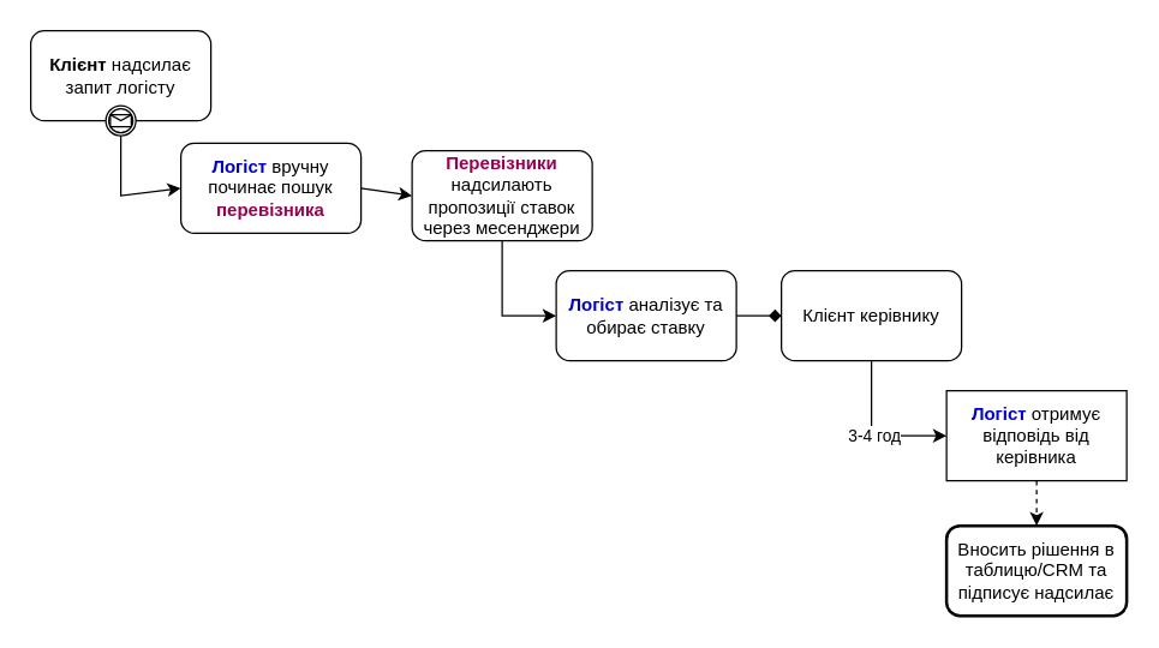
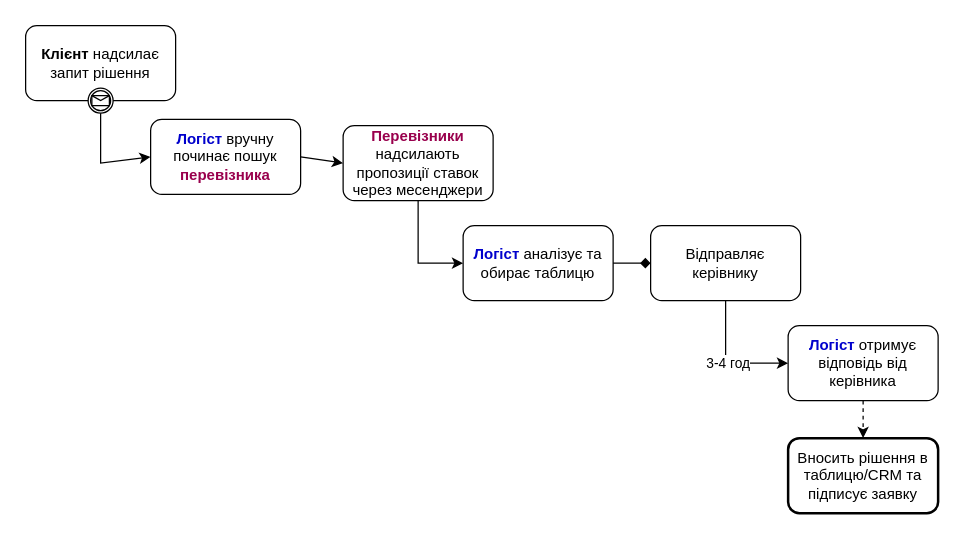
  <mxCell id="0" />
  <mxCell id="1" parent="0" />
- <mxCell id="2" value="&lt;b&gt;Клієнт &lt;/b&gt;надсилає запит логісту" style="rounded=1;whiteSpace=wrap;html=1;" vertex="1" parent="1"><mxGeometry x="20" y="20" width="120" height="60" as="geometry" /></mxCell>
+ <mxCell id="2" value="&lt;b&gt;Клієнт &lt;/b&gt;надсилає запит рішення" style="rounded=1;whiteSpace=wrap;html=1;" vertex="1" parent="1"><mxGeometry x="20" y="20" width="120" height="60" as="geometry" /></mxCell>
  <mxCell id="3" value="" style="points=[[0.145,0.145,0],[0.5,0,0],[0.855,0.145,0],[1,0.5,0],[0.855,0.855,0],[0.5,1,0],[0.145,0.855,0],[0,0.5,0]];shape=mxgraph.bpmn.event;html=1;verticalLabelPosition=bottom;labelBackgroundColor=#ffffff;verticalAlign=top;align=center;perimeter=ellipsePerimeter;outlineConnect=0;aspect=fixed;outline=catching;symbol=message;" vertex="1" parent="1"><mxGeometry x="70" y="70" width="20" height="20" as="geometry" /></mxCell>
  <mxCell id="4" value="&lt;b&gt;&lt;font style=&quot;color: rgb(0, 0, 204);&quot;&gt;Логіст &lt;/font&gt;&lt;/b&gt;вручну починає пошук &lt;b&gt;&lt;font style=&quot;color: rgb(153, 0, 77);&quot;&gt;перевізника&lt;/font&gt;&lt;/b&gt;" style="rounded=1;whiteSpace=wrap;html=1;" vertex="1" parent="1"><mxGeometry x="120" y="95" width="120" height="60" as="geometry" /></mxCell>
  <mxCell id="5" value="" style="endArrow=classic;html=1;rounded=0;exitX=0.5;exitY=1;exitDx=0;exitDy=0;exitPerimeter=0;entryX=0;entryY=0.5;entryDx=0;entryDy=0;" edge="1" parent="1" source="3" target="4"><mxGeometry width="50" height="50" relative="1" as="geometry"><mxPoint x="310" y="210" as="sourcePoint" /><mxPoint x="360" y="160" as="targetPoint" /><Array as="points"><mxPoint x="80" y="130" /></Array></mxGeometry></mxCell>
  <mxCell id="6" value="&lt;font&gt;&lt;b style=&quot;color: light-dark(rgb(153, 0, 77), rgb(255, 172, 238));&quot;&gt;Перевізники &lt;/b&gt;&lt;font style=&quot;color: rgb(0, 0, 0);&quot;&gt;надсилають пропозиції ставок через месенджери&lt;/font&gt;&lt;/font&gt;" style="rounded=1;whiteSpace=wrap;html=1;" vertex="1" parent="1"><mxGeometry x="274" y="100" width="120" height="60" as="geometry" /></mxCell>
  <mxCell id="7" value="" style="endArrow=classic;html=1;rounded=0;exitX=1;exitY=0.5;exitDx=0;exitDy=0;entryX=0;entryY=0.5;entryDx=0;entryDy=0;" edge="1" parent="1" source="4" target="6"><mxGeometry width="50" height="50" relative="1" as="geometry"><mxPoint x="310" y="210" as="sourcePoint" /><mxPoint x="360" y="160" as="targetPoint" /></mxGeometry></mxCell>
- <mxCell id="8" value="&lt;font&gt;&lt;b style=&quot;color: light-dark(rgb(0, 0, 204), rgb(212, 212, 255));&quot;&gt;Логіст&lt;/b&gt;&lt;font style=&quot;color: rgb(0, 0, 0);&quot;&gt; аналізує та обирає ставку&lt;/font&gt;&lt;/font&gt;" style="rounded=1;whiteSpace=wrap;html=1;" vertex="1" parent="1"><mxGeometry x="370" y="180" width="120" height="60" as="geometry" /></mxCell>
+ <mxCell id="8" value="&lt;font&gt;&lt;b style=&quot;color: light-dark(rgb(0, 0, 204), rgb(212, 212, 255));&quot;&gt;Логіст&lt;/b&gt;&lt;font style=&quot;color: rgb(0, 0, 0);&quot;&gt; аналізує та обирає таблицю&lt;/font&gt;&lt;/font&gt;" style="rounded=1;whiteSpace=wrap;html=1;" vertex="1" parent="1"><mxGeometry x="370" y="180" width="120" height="60" as="geometry" /></mxCell>
  <mxCell id="9" value="" style="endArrow=classic;html=1;rounded=0;exitX=0.5;exitY=1;exitDx=0;exitDy=0;entryX=0;entryY=0.5;entryDx=0;entryDy=0;" edge="1" parent="1" source="6" target="8"><mxGeometry width="50" height="50" relative="1" as="geometry"><mxPoint x="310" y="210" as="sourcePoint" /><mxPoint x="360" y="160" as="targetPoint" /><Array as="points"><mxPoint x="334" y="210" /></Array></mxGeometry></mxCell>
- <mxCell id="10" value="Клієнт керівнику" style="rounded=1;whiteSpace=wrap;html=1;" vertex="1" parent="1"><mxGeometry x="520" y="180" width="120" height="60" as="geometry" /></mxCell>
+ <mxCell id="10" value="Відправляє керівнику" style="rounded=1;whiteSpace=wrap;html=1;" vertex="1" parent="1"><mxGeometry x="520" y="180" width="120" height="60" as="geometry" /></mxCell>
  <mxCell id="11" value="" style="endArrow=diamond;html=1;rounded=0;exitX=1;exitY=0.5;exitDx=0;exitDy=0;entryX=0;entryY=0.5;entryDx=0;entryDy=0;" edge="1" parent="1" source="8" target="10"><mxGeometry width="50" height="50" relative="1" as="geometry"><mxPoint x="390" y="200" as="sourcePoint" /><mxPoint x="440" y="150" as="targetPoint" /></mxGeometry></mxCell>
  <mxCell id="12" value="" style="endArrow=classic;html=1;rounded=0;entryX=0;entryY=0.5;entryDx=0;entryDy=0;exitX=0.5;exitY=1;exitDx=0;exitDy=0;" edge="1" parent="1" source="10" target="16"><mxGeometry relative="1" as="geometry"><mxPoint x="460" y="340" as="sourcePoint" /><mxPoint x="610" y="300" as="targetPoint" /><Array as="points"><mxPoint x="580" y="290" /></Array></mxGeometry></mxCell>
  <mxCell id="13" value="Label" style="edgeLabel;resizable=0;html=1;;align=center;verticalAlign=middle;" connectable="0" vertex="1" parent="12"><mxGeometry relative="1" as="geometry" /></mxCell>
  <mxCell id="14" value="Text" style="edgeLabel;html=1;align=center;verticalAlign=middle;resizable=0;points=[];" vertex="1" connectable="0" parent="12"><mxGeometry x="-0.019" y="3" relative="1" as="geometry"><mxPoint as="offset" /></mxGeometry></mxCell>
  <mxCell id="15" value="3-4 год" style="edgeLabel;html=1;align=center;verticalAlign=middle;resizable=0;points=[];" vertex="1" connectable="0" parent="12"><mxGeometry x="0.017" y="1" relative="1" as="geometry"><mxPoint as="offset" /></mxGeometry></mxCell>
- <mxCell id="16" value="&lt;b style=&quot;color: light-dark(rgb(0, 0, 204), rgb(212, 212, 255));&quot;&gt;Логіст&lt;/b&gt;&amp;nbsp;отримує відповідь від керівника" style="whiteSpace=wrap;html=1;rounded=0;" vertex="1" parent="1"><mxGeometry x="630" y="260" width="120" height="60" as="geometry" /></mxCell>
- <mxCell id="17" value="В&lt;span style=&quot;background-color: transparent; color: light-dark(rgb(0, 0, 0), rgb(255, 255, 255));&quot;&gt;носить рішення в таблицю/CRM та підписує надсилає&lt;/span&gt;" style="rounded=1;whiteSpace=wrap;html=1;strokeWidth=2;" vertex="1" parent="1"><mxGeometry x="630" y="350" width="120" height="60" as="geometry" /></mxCell>
+ <mxCell id="16" value="&lt;b style=&quot;color: light-dark(rgb(0, 0, 204), rgb(212, 212, 255));&quot;&gt;Логіст&lt;/b&gt;&amp;nbsp;отримує відповідь від керівника" style="rounded=1;whiteSpace=wrap;html=1;" vertex="1" parent="1"><mxGeometry x="630" y="260" width="120" height="60" as="geometry" /></mxCell>
+ <mxCell id="17" value="В&lt;span style=&quot;background-color: transparent; color: light-dark(rgb(0, 0, 0), rgb(255, 255, 255));&quot;&gt;носить рішення в таблицю/CRM та підписує заявку&lt;/span&gt;" style="rounded=1;whiteSpace=wrap;html=1;strokeWidth=2;" vertex="1" parent="1"><mxGeometry x="630" y="350" width="120" height="60" as="geometry" /></mxCell>
  <mxCell id="18" value="" style="endArrow=classic;html=1;rounded=0;exitX=0.5;exitY=1;exitDx=0;exitDy=0;entryX=0.5;entryY=0;entryDx=0;entryDy=0;dashed=1;" edge="1" parent="1" source="16" target="17"><mxGeometry width="50" height="50" relative="1" as="geometry"><mxPoint x="540" y="270" as="sourcePoint" /><mxPoint x="590" y="220" as="targetPoint" /></mxGeometry></mxCell>
